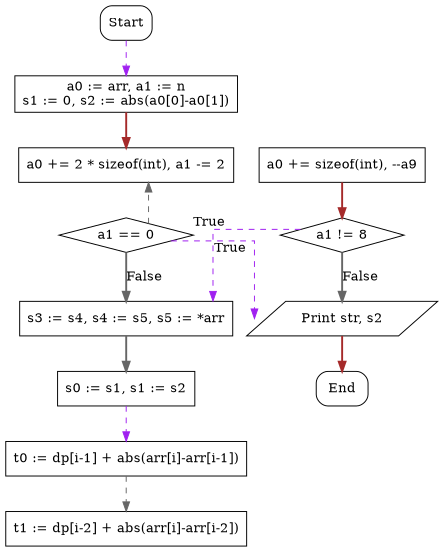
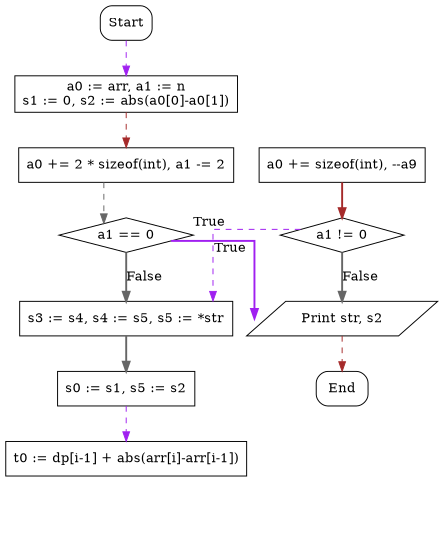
  digraph {
    splines=ortho
    node [shape=box]
    edge [color=gray40 style=dashed]
    Start [style=rounded]
    n2 [label="a0 := arr, a1 := n\ns1 := 0, s2 := abs(a0[0]-a0[1])"]
    n3 [label="a0 += 2 * sizeof(int), a1 -= 2"]
    n4 [label="a1 == 0" shape=diamond]
-   n5 [label="s3 := s4, s4 := s5, s5 := *arr"]
+   n5 [label="s3 := s4, s4 := s5, s5 := *str"]
    n6 [label="Print str, s2" shape=parallelogram]
-   n7 [label="s0 := s1, s1 := s2"]
+   n7 [label="s0 := s1, s5 := s2"]
    End [style=rounded]
    n9 [label="t0 := dp[i-1] + abs(arr[i]-arr[i-1])"]
-   n10 [label="t1 := dp[i-2] + abs(arr[i]-arr[i-2])"]
    n11 [label="a0 += sizeof(int), --a9"]
-   n12 [label="a1 != 8" shape=diamond]
+   n12 [label="a1 != 0" shape=diamond]
    Start -> n2 [color=purple]
-   n2 -> n3 [color=brown style=bold]
-   n4 -> n3
+   n2 -> n3 [color=brown]
+   n3 -> n4
    n4 -> n5 [label=False style=bold]
-   n4 -> n6 [color=purple weight=0 xlabel=True]
+   n4 -> n6 [color=purple style=bold weight=0 xlabel=True]
    n5 -> n7 [style=bold]
-   n6 -> End [color=brown style=bold]
+   n6 -> End [color=brown]
    n7 -> n9 [color=purple]
-   n9 -> n10
    n11 -> n12 [color=brown style=bold]
    n12 -> n5 [color=purple weight=0 xlabel=True]
    n12 -> n6 [label=False style=bold]
  }
